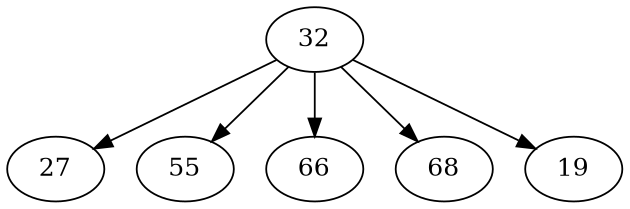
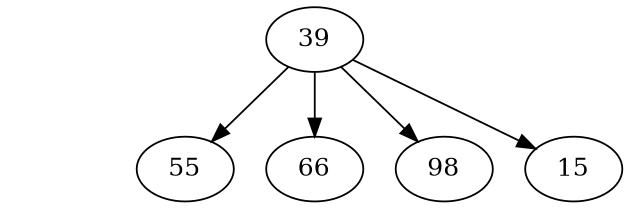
  digraph {
    edge [constraint=true]
-   n1 [label=32]
-   n2 [label=27]
+   n1 [label=39]
    n3 [label=55]
    n4 [label=66]
-   n5 [label=68]
-   n6 [label=19]
-   n1 -> n2
+   n5 [label=98]
+   n6 [label=15]
    n1 -> n3
    n1 -> n4
    n1 -> n5
    n1 -> n6
  }
